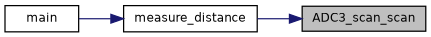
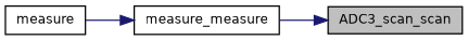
  digraph {
    rankdir=RL
    node [color=black fillcolor=white fontname=Helvetica fontsize=10 shape=record style=filled]
    edge [color=midnightblue dir=back fontname=Helvetica fontsize=10 labelfontname=Helvetica labelfontsize=10 style=solid]
    n1 [fillcolor=grey75 fontcolor=black height=0.2 label=ADC3_scan_scan width=0.4]
-   n2 [height=0.2 label=measure_distance width=0.4]
-   n3 [height=0.2 label=main width=0.4]
+   n2 [height=0.2 label=measure_measure width=0.4]
+   n3 [height=0.2 label=measure width=0.4]
    n1 -> n2
    n2 -> n3
  }
